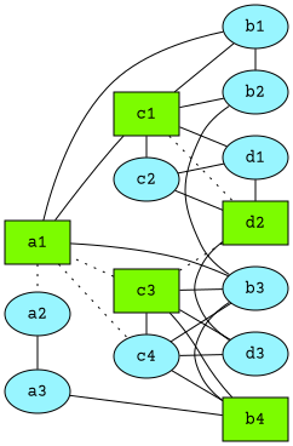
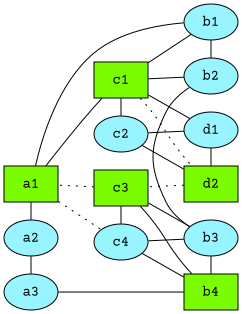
  graph {
    fontname="Courier Prime"
    rankdir=LR
    node [fillcolor=cadetblue1 fontname="Courier Prime" style=filled]
    edge [fontname="Courier Prime"]
    a1 [fillcolor=lawngreen shape=box]
    b4 [fillcolor=lawngreen shape=box]
    c1 [fillcolor=lawngreen shape=box]
    d2 [fillcolor=lawngreen shape=box]
    c3 [fillcolor=lawngreen shape=box]
    a2
    a3
    b1
    b2
    b3
    c2
    c4
    d1
-   d3
    subgraph sub_1 {
      a1
      b4
      c1
      d2
      c3
    }
    subgraph sub_2 {
      rank=same
      a1
      a2
      a3
    }
    subgraph sub_3 {
      rank=same
      b4
      b1
      b2
      b3
    }
    subgraph sub_4 {
      rank=same
      c1
      c3
      c2
      c4
    }
    subgraph sub_5 {
      rank=same
      d2
      d1
-     d3
    }
    a1 -- c1 [style=solid]
-   a1 -- a2 [style=dotted]
+   a1 -- a2
    a1 -- b1
-   a1 -- b3
    a1 -- c4 [style=dotted]
    b4 -- c4
    c1 -- d2 [style=dotted]
    c1 -- c2
    c1 -- d1
    d2 -- c3 [style=dotted]
-   d2 -- d3
    c3 -- a1 [style=dotted]
    c3 -- b4 [style=solid]
    c3 -- c4
-   c3 -- d3
    a2 -- a3
    a3 -- b4
    b1 -- c1
    b1 -- b2
    b2 -- c1
    b2 -- b3
    b3 -- b4
    b3 -- c3
    b3 -- c4
    c2 -- d2
    c2 -- d1
-   c4 -- d3
    d1 -- d2
  }
